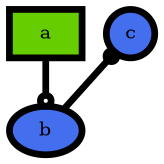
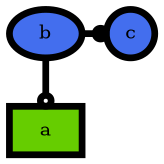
  digraph {
    node [fillcolor=RoyalBlue2 penwidth=5 style=filled]
    edge [penwidth=5]
    a [fillcolor=chartreuse3 shape=box]
    b
    c [shape=circle]
-   a -> b [arrowhead=odot style=solid]
+   b -> a [arrowhead=odot style=solid]
    b -> c [arrowhead=dot constraint=none style=bold]
  }
